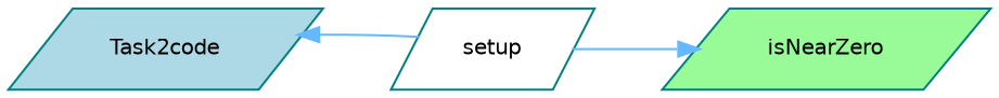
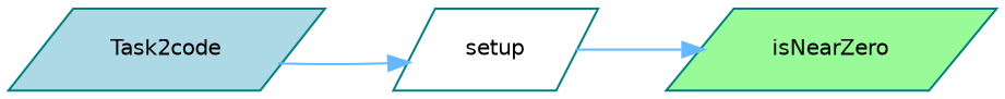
  digraph {
    rankdir=RL
    node [color=teal fontname=Helvetica fontsize=10 shape=parallelogram style=filled]
    edge [color=steelblue1 dir=back fontname=Helvetica fontsize=10 labelfontname=Helvetica labelfontsize=10 style=solid]
    n1 [fillcolor=palegreen fontcolor=black height=0.2 label=isNearZero width=0.4]
    n2 [fillcolor=white height=0.2 label=setup width=0.4]
    n3 [fillcolor=lightblue height=0.2 label=Task2code width=0.4]
    n1 -> n2
-   n3 -> n2
+   n2 -> n3
  }
